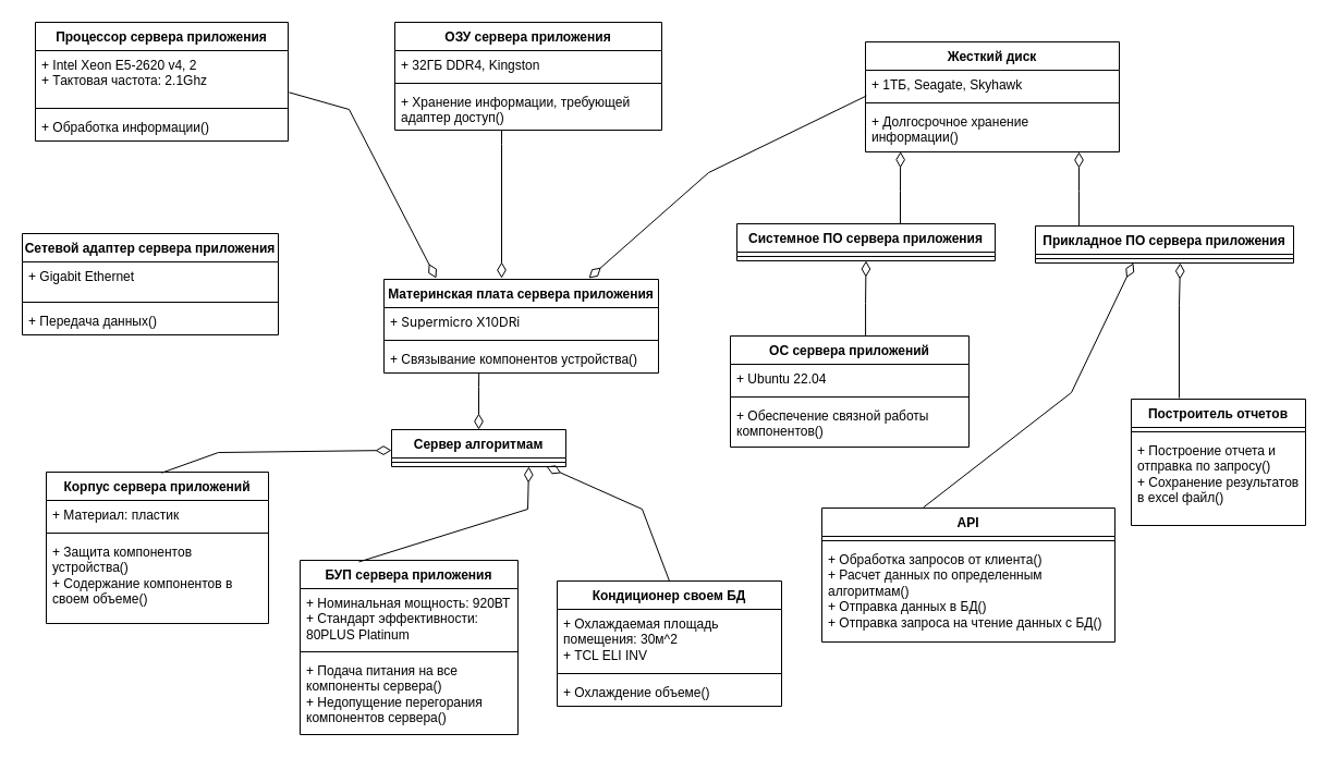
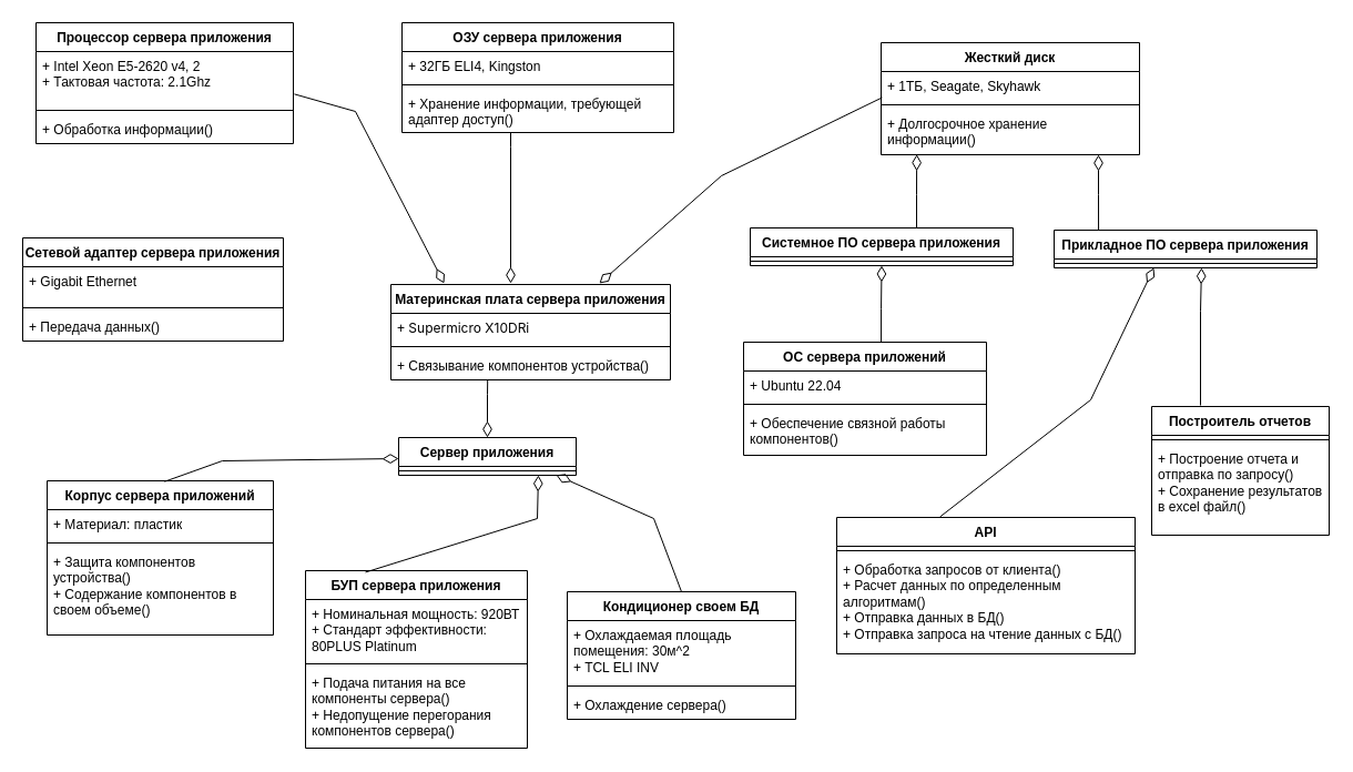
  <mxCell id="0" />
  <mxCell id="1" parent="0" />
- <mxCell id="2" value="Сервер алгоритмам" style="swimlane;fontStyle=1;align=center;verticalAlign=top;childLayout=stackLayout;horizontal=1;startSize=26;horizontalStack=0;resizeParent=1;resizeParentMax=0;resizeLast=0;collapsible=1;marginBottom=0;whiteSpace=wrap;html=1;" parent="1" vertex="1"><mxGeometry x="359" y="394" width="160" height="34" as="geometry" /></mxCell>
+ <mxCell id="2" value="Сервер приложения" style="swimlane;fontStyle=1;align=center;verticalAlign=top;childLayout=stackLayout;horizontal=1;startSize=26;horizontalStack=0;resizeParent=1;resizeParentMax=0;resizeLast=0;collapsible=1;marginBottom=0;whiteSpace=wrap;html=1;" parent="1" vertex="1"><mxGeometry x="359" y="394" width="160" height="34" as="geometry" /></mxCell>
  <mxCell id="3" value="" style="line;strokeWidth=1;fillColor=none;align=left;verticalAlign=middle;spacingTop=-1;spacingLeft=3;spacingRight=3;rotatable=0;labelPosition=right;points=[];portConstraint=eastwest;strokeColor=inherit;" parent="2" vertex="1"><mxGeometry y="26" width="160" height="8" as="geometry" /></mxCell>
  <mxCell id="4" value="Корпус сервера приложений" style="swimlane;fontStyle=1;align=center;verticalAlign=top;childLayout=stackLayout;horizontal=1;startSize=26;horizontalStack=0;resizeParent=1;resizeParentMax=0;resizeLast=0;collapsible=1;marginBottom=0;whiteSpace=wrap;html=1;" parent="1" vertex="1"><mxGeometry x="42" y="433" width="204" height="139" as="geometry" /></mxCell>
  <mxCell id="5" value="+ Материал: пластик" style="text;strokeColor=none;fillColor=none;align=left;verticalAlign=top;spacingLeft=4;spacingRight=4;overflow=hidden;rotatable=0;points=[[0,0.5],[1,0.5]];portConstraint=eastwest;whiteSpace=wrap;html=1;" parent="4" vertex="1"><mxGeometry y="26" width="204" height="26" as="geometry" /></mxCell>
  <mxCell id="6" value="" style="line;strokeWidth=1;fillColor=none;align=left;verticalAlign=middle;spacingTop=-1;spacingLeft=3;spacingRight=3;rotatable=0;labelPosition=right;points=[];portConstraint=eastwest;strokeColor=inherit;" parent="4" vertex="1"><mxGeometry y="52" width="204" height="8" as="geometry" /></mxCell>
  <mxCell id="7" value="+ Защита компонентов устройства()&lt;div&gt;+ Содержание компонентов в своем объеме()&lt;/div&gt;" style="text;strokeColor=none;fillColor=none;align=left;verticalAlign=top;spacingLeft=4;spacingRight=4;overflow=hidden;rotatable=0;points=[[0,0.5],[1,0.5]];portConstraint=eastwest;whiteSpace=wrap;html=1;" parent="4" vertex="1"><mxGeometry y="60" width="204" height="79" as="geometry" /></mxCell>
  <mxCell id="8" value="Материнская плата сервера приложения" style="swimlane;fontStyle=1;align=center;verticalAlign=top;childLayout=stackLayout;horizontal=1;startSize=26;horizontalStack=0;resizeParent=1;resizeParentMax=0;resizeLast=0;collapsible=1;marginBottom=0;whiteSpace=wrap;html=1;" parent="1" vertex="1"><mxGeometry x="352" y="256" width="252" height="86" as="geometry" /></mxCell>
  <mxCell id="9" value="&lt;span style=&quot;background-color: rgb(255, 255, 255);&quot;&gt;&lt;font style=&quot;font-size: 12px;&quot;&gt;+&amp;nbsp;&lt;span style=&quot;font-family: Inter, -apple-system, BlinkMacSystemFont, &amp;quot;Segoe UI&amp;quot;, Roboto, Helvetica, Arial, sans-serif, &amp;quot;Apple Color Emoji&amp;quot;, &amp;quot;Segoe UI Emoji&amp;quot;, &amp;quot;Segoe UI Symbol&amp;quot;; white-space-collapse: preserve;&quot;&gt;Supermicro X10DRi&lt;/span&gt;&lt;/font&gt;&lt;/span&gt;&lt;div style=&quot;&quot;&gt;&lt;span style=&quot;background-color: rgb(255, 255, 255);&quot;&gt;&lt;span style=&quot;font-family: Inter, -apple-system, BlinkMacSystemFont, &amp;quot;Segoe UI&amp;quot;, Roboto, Helvetica, Arial, sans-serif, &amp;quot;Apple Color Emoji&amp;quot;, &amp;quot;Segoe UI Emoji&amp;quot;, &amp;quot;Segoe UI Symbol&amp;quot;; font-size: 16px; white-space-collapse: preserve;&quot;&gt;&lt;br&gt;&lt;/span&gt;&lt;/span&gt;&lt;/div&gt;" style="text;strokeColor=none;fillColor=none;align=left;verticalAlign=top;spacingLeft=4;spacingRight=4;overflow=hidden;rotatable=0;points=[[0,0.5],[1,0.5]];portConstraint=eastwest;whiteSpace=wrap;html=1;" parent="8" vertex="1"><mxGeometry y="26" width="252" height="26" as="geometry" /></mxCell>
  <mxCell id="10" value="" style="line;strokeWidth=1;fillColor=none;align=left;verticalAlign=middle;spacingTop=-1;spacingLeft=3;spacingRight=3;rotatable=0;labelPosition=right;points=[];portConstraint=eastwest;strokeColor=inherit;" parent="8" vertex="1"><mxGeometry y="52" width="252" height="8" as="geometry" /></mxCell>
  <mxCell id="11" value="+ Связывание компонентов устройства()" style="text;strokeColor=none;fillColor=none;align=left;verticalAlign=top;spacingLeft=4;spacingRight=4;overflow=hidden;rotatable=0;points=[[0,0.5],[1,0.5]];portConstraint=eastwest;whiteSpace=wrap;html=1;" parent="8" vertex="1"><mxGeometry y="60" width="252" height="26" as="geometry" /></mxCell>
  <mxCell id="12" value="Процессор сервера приложения" style="swimlane;fontStyle=1;align=center;verticalAlign=top;childLayout=stackLayout;horizontal=1;startSize=26;horizontalStack=0;resizeParent=1;resizeParentMax=0;resizeLast=0;collapsible=1;marginBottom=0;whiteSpace=wrap;html=1;" parent="1" vertex="1"><mxGeometry x="32" y="20" width="232" height="109" as="geometry" /></mxCell>
  <mxCell id="13" value="+ Intel Xeon E5-2620 v4, 2&lt;div&gt;+ Тактовая частота: 2.1Ghz&lt;/div&gt;" style="text;strokeColor=none;fillColor=none;align=left;verticalAlign=top;spacingLeft=4;spacingRight=4;overflow=hidden;rotatable=0;points=[[0,0.5],[1,0.5]];portConstraint=eastwest;whiteSpace=wrap;html=1;" parent="12" vertex="1"><mxGeometry y="26" width="232" height="49" as="geometry" /></mxCell>
  <mxCell id="14" value="" style="line;strokeWidth=1;fillColor=none;align=left;verticalAlign=middle;spacingTop=-1;spacingLeft=3;spacingRight=3;rotatable=0;labelPosition=right;points=[];portConstraint=eastwest;strokeColor=inherit;" parent="12" vertex="1"><mxGeometry y="75" width="232" height="8" as="geometry" /></mxCell>
  <mxCell id="15" value="+ Обработка информации()" style="text;strokeColor=none;fillColor=none;align=left;verticalAlign=top;spacingLeft=4;spacingRight=4;overflow=hidden;rotatable=0;points=[[0,0.5],[1,0.5]];portConstraint=eastwest;whiteSpace=wrap;html=1;" parent="12" vertex="1"><mxGeometry y="83" width="232" height="26" as="geometry" /></mxCell>
  <mxCell id="16" value="ОЗУ сервера приложения" style="swimlane;fontStyle=1;align=center;verticalAlign=top;childLayout=stackLayout;horizontal=1;startSize=26;horizontalStack=0;resizeParent=1;resizeParentMax=0;resizeLast=0;collapsible=1;marginBottom=0;whiteSpace=wrap;html=1;" parent="1" vertex="1"><mxGeometry x="362" y="20" width="245" height="99" as="geometry" /></mxCell>
- <mxCell id="17" value="+ 32ГБ DDR4, Kingston" style="text;strokeColor=none;fillColor=none;align=left;verticalAlign=top;spacingLeft=4;spacingRight=4;overflow=hidden;rotatable=0;points=[[0,0.5],[1,0.5]];portConstraint=eastwest;whiteSpace=wrap;html=1;" parent="16" vertex="1"><mxGeometry y="26" width="245" height="26" as="geometry" /></mxCell>
+ <mxCell id="17" value="+ 32ГБ ELI4, Kingston" style="text;strokeColor=none;fillColor=none;align=left;verticalAlign=top;spacingLeft=4;spacingRight=4;overflow=hidden;rotatable=0;points=[[0,0.5],[1,0.5]];portConstraint=eastwest;whiteSpace=wrap;html=1;" parent="16" vertex="1"><mxGeometry y="26" width="245" height="26" as="geometry" /></mxCell>
  <mxCell id="18" value="" style="line;strokeWidth=1;fillColor=none;align=left;verticalAlign=middle;spacingTop=-1;spacingLeft=3;spacingRight=3;rotatable=0;labelPosition=right;points=[];portConstraint=eastwest;strokeColor=inherit;" parent="16" vertex="1"><mxGeometry y="52" width="245" height="8" as="geometry" /></mxCell>
  <mxCell id="19" value="+ Хранение информации, требующей адаптер доступ()" style="text;strokeColor=none;fillColor=none;align=left;verticalAlign=top;spacingLeft=4;spacingRight=4;overflow=hidden;rotatable=0;points=[[0,0.5],[1,0.5]];portConstraint=eastwest;whiteSpace=wrap;html=1;" parent="16" vertex="1"><mxGeometry y="60" width="245" height="39" as="geometry" /></mxCell>
  <mxCell id="20" value="Жесткий диск" style="swimlane;fontStyle=1;align=center;verticalAlign=top;childLayout=stackLayout;horizontal=1;startSize=26;horizontalStack=0;resizeParent=1;resizeParentMax=0;resizeLast=0;collapsible=1;marginBottom=0;whiteSpace=wrap;html=1;" parent="1" vertex="1"><mxGeometry x="794" y="38" width="233" height="101" as="geometry" /></mxCell>
  <mxCell id="21" value="+ 1ТБ, Seagate, Skyhawk" style="text;strokeColor=none;fillColor=none;align=left;verticalAlign=top;spacingLeft=4;spacingRight=4;overflow=hidden;rotatable=0;points=[[0,0.5],[1,0.5]];portConstraint=eastwest;whiteSpace=wrap;html=1;" parent="20" vertex="1"><mxGeometry y="26" width="233" height="26" as="geometry" /></mxCell>
  <mxCell id="22" value="" style="line;strokeWidth=1;fillColor=none;align=left;verticalAlign=middle;spacingTop=-1;spacingLeft=3;spacingRight=3;rotatable=0;labelPosition=right;points=[];portConstraint=eastwest;strokeColor=inherit;" parent="20" vertex="1"><mxGeometry y="52" width="233" height="8" as="geometry" /></mxCell>
  <mxCell id="23" value="+ Долгосрочное хранение информации()" style="text;strokeColor=none;fillColor=none;align=left;verticalAlign=top;spacingLeft=4;spacingRight=4;overflow=hidden;rotatable=0;points=[[0,0.5],[1,0.5]];portConstraint=eastwest;whiteSpace=wrap;html=1;" parent="20" vertex="1"><mxGeometry y="60" width="233" height="41" as="geometry" /></mxCell>
  <mxCell id="24" value="Сетевой адаптер сервера приложения" style="swimlane;fontStyle=1;align=center;verticalAlign=top;childLayout=stackLayout;horizontal=1;startSize=26;horizontalStack=0;resizeParent=1;resizeParentMax=0;resizeLast=0;collapsible=1;marginBottom=0;whiteSpace=wrap;html=1;" parent="1" vertex="1"><mxGeometry x="20" y="214" width="235" height="93" as="geometry" /></mxCell>
  <mxCell id="25" value="+ Gigabit Ethernet" style="text;strokeColor=none;fillColor=none;align=left;verticalAlign=top;spacingLeft=4;spacingRight=4;overflow=hidden;rotatable=0;points=[[0,0.5],[1,0.5]];portConstraint=eastwest;whiteSpace=wrap;html=1;" parent="24" vertex="1"><mxGeometry y="26" width="235" height="33" as="geometry" /></mxCell>
  <mxCell id="26" value="" style="line;strokeWidth=1;fillColor=none;align=left;verticalAlign=middle;spacingTop=-1;spacingLeft=3;spacingRight=3;rotatable=0;labelPosition=right;points=[];portConstraint=eastwest;strokeColor=inherit;" parent="24" vertex="1"><mxGeometry y="59" width="235" height="8" as="geometry" /></mxCell>
  <mxCell id="27" value="+ Передача данных()" style="text;strokeColor=none;fillColor=none;align=left;verticalAlign=top;spacingLeft=4;spacingRight=4;overflow=hidden;rotatable=0;points=[[0,0.5],[1,0.5]];portConstraint=eastwest;whiteSpace=wrap;html=1;" parent="24" vertex="1"><mxGeometry y="67" width="235" height="26" as="geometry" /></mxCell>
  <mxCell id="28" value="Системное ПО сервера приложения" style="swimlane;fontStyle=1;align=center;verticalAlign=top;childLayout=stackLayout;horizontal=1;startSize=26;horizontalStack=0;resizeParent=1;resizeParentMax=0;resizeLast=0;collapsible=1;marginBottom=0;whiteSpace=wrap;html=1;" parent="1" vertex="1"><mxGeometry x="676" y="205" width="237" height="34" as="geometry" /></mxCell>
  <mxCell id="29" value="" style="line;strokeWidth=1;fillColor=none;align=left;verticalAlign=middle;spacingTop=-1;spacingLeft=3;spacingRight=3;rotatable=0;labelPosition=right;points=[];portConstraint=eastwest;strokeColor=inherit;" parent="28" vertex="1"><mxGeometry y="26" width="237" height="8" as="geometry" /></mxCell>
  <mxCell id="30" value="Прикладное ПО сервера приложения" style="swimlane;fontStyle=1;align=center;verticalAlign=top;childLayout=stackLayout;horizontal=1;startSize=26;horizontalStack=0;resizeParent=1;resizeParentMax=0;resizeLast=0;collapsible=1;marginBottom=0;whiteSpace=wrap;html=1;" parent="1" vertex="1"><mxGeometry x="950" y="207" width="237" height="34" as="geometry" /></mxCell>
  <mxCell id="31" value="" style="line;strokeWidth=1;fillColor=none;align=left;verticalAlign=middle;spacingTop=-1;spacingLeft=3;spacingRight=3;rotatable=0;labelPosition=right;points=[];portConstraint=eastwest;strokeColor=inherit;" parent="30" vertex="1"><mxGeometry y="26" width="237" height="8" as="geometry" /></mxCell>
  <mxCell id="32" value="ОС сервера приложений" style="swimlane;fontStyle=1;align=center;verticalAlign=top;childLayout=stackLayout;horizontal=1;startSize=26;horizontalStack=0;resizeParent=1;resizeParentMax=0;resizeLast=0;collapsible=1;marginBottom=0;whiteSpace=wrap;html=1;" parent="1" vertex="1"><mxGeometry x="670" y="308" width="219" height="102" as="geometry" /></mxCell>
  <mxCell id="33" value="+ Ubuntu 22.04" style="text;strokeColor=none;fillColor=none;align=left;verticalAlign=top;spacingLeft=4;spacingRight=4;overflow=hidden;rotatable=0;points=[[0,0.5],[1,0.5]];portConstraint=eastwest;whiteSpace=wrap;html=1;" parent="32" vertex="1"><mxGeometry y="26" width="219" height="26" as="geometry" /></mxCell>
  <mxCell id="34" value="" style="line;strokeWidth=1;fillColor=none;align=left;verticalAlign=middle;spacingTop=-1;spacingLeft=3;spacingRight=3;rotatable=0;labelPosition=right;points=[];portConstraint=eastwest;strokeColor=inherit;" parent="32" vertex="1"><mxGeometry y="52" width="219" height="8" as="geometry" /></mxCell>
  <mxCell id="35" value="+ Обеспечение связной работы компонентов()" style="text;strokeColor=none;fillColor=none;align=left;verticalAlign=top;spacingLeft=4;spacingRight=4;overflow=hidden;rotatable=0;points=[[0,0.5],[1,0.5]];portConstraint=eastwest;whiteSpace=wrap;html=1;" parent="32" vertex="1"><mxGeometry y="60" width="219" height="42" as="geometry" /></mxCell>
  <mxCell id="36" value="API" style="swimlane;fontStyle=1;align=center;verticalAlign=top;childLayout=stackLayout;horizontal=1;startSize=26;horizontalStack=0;resizeParent=1;resizeParentMax=0;resizeLast=0;collapsible=1;marginBottom=0;whiteSpace=wrap;html=1;" parent="1" vertex="1"><mxGeometry x="754" y="466" width="269" height="123" as="geometry" /></mxCell>
  <mxCell id="37" value="" style="line;strokeWidth=1;fillColor=none;align=left;verticalAlign=middle;spacingTop=-1;spacingLeft=3;spacingRight=3;rotatable=0;labelPosition=right;points=[];portConstraint=eastwest;strokeColor=inherit;" parent="36" vertex="1"><mxGeometry y="26" width="269" height="8" as="geometry" /></mxCell>
  <mxCell id="38" value="+ Обработка запросов от клиента()&lt;div&gt;+ Расчет данных по определенным алгоритмам()&lt;/div&gt;&lt;div&gt;&lt;div&gt;+ Отправка данных в БД()&lt;/div&gt;&lt;div&gt;+ Отправка запроса на чтение данных с БД()&lt;/div&gt;&lt;/div&gt;" style="text;strokeColor=none;fillColor=none;align=left;verticalAlign=top;spacingLeft=4;spacingRight=4;overflow=hidden;rotatable=0;points=[[0,0.5],[1,0.5]];portConstraint=eastwest;whiteSpace=wrap;html=1;" parent="36" vertex="1"><mxGeometry y="34" width="269" height="89" as="geometry" /></mxCell>
  <mxCell id="39" value="" style="endArrow=diamondThin;endFill=0;endSize=12;html=1;rounded=0;exitX=0.519;exitY=0.005;exitDx=0;exitDy=0;exitPerimeter=0;" parent="1" source="4" edge="1"><mxGeometry width="160" relative="1" as="geometry"><mxPoint x="200" y="445" as="sourcePoint" /><mxPoint x="359" y="413" as="targetPoint" /><Array as="points"><mxPoint x="200" y="415" /></Array></mxGeometry></mxCell>
  <mxCell id="40" value="" style="endArrow=diamondThin;endFill=0;endSize=12;html=1;rounded=0;exitX=0.346;exitY=1.016;exitDx=0;exitDy=0;exitPerimeter=0;entryX=0.5;entryY=0;entryDx=0;entryDy=0;" parent="1" source="11" target="2" edge="1"><mxGeometry width="160" relative="1" as="geometry"><mxPoint x="190" y="378" as="sourcePoint" /><mxPoint x="349" y="340" as="targetPoint" /><Array as="points"><mxPoint x="439" y="355" /></Array></mxGeometry></mxCell>
  <mxCell id="41" value="" style="endArrow=diamondThin;endFill=0;endSize=12;html=1;rounded=0;exitX=0.346;exitY=1.016;exitDx=0;exitDy=0;exitPerimeter=0;" parent="1" edge="1"><mxGeometry width="160" relative="1" as="geometry"><mxPoint x="460" y="119" as="sourcePoint" /><mxPoint x="460" y="255" as="targetPoint" /><Array as="points"><mxPoint x="460" y="132" /></Array></mxGeometry></mxCell>
  <mxCell id="42" value="" style="endArrow=diamondThin;endFill=0;endSize=12;html=1;rounded=0;exitX=1.004;exitY=0.783;exitDx=0;exitDy=0;exitPerimeter=0;" parent="1" source="13" edge="1"><mxGeometry width="160" relative="1" as="geometry"><mxPoint x="320" y="87" as="sourcePoint" /><mxPoint x="400" y="255" as="targetPoint" /><Array as="points"><mxPoint x="320" y="100" /></Array></mxGeometry></mxCell>
  <mxCell id="43" value="" style="endArrow=diamondThin;endFill=0;endSize=12;html=1;rounded=0;exitX=0.004;exitY=0.903;exitDx=0;exitDy=0;exitPerimeter=0;" parent="1" source="21" edge="1"><mxGeometry width="160" relative="1" as="geometry"><mxPoint x="790" y="95" as="sourcePoint" /><mxPoint x="540" y="255" as="targetPoint" /><Array as="points"><mxPoint x="650" y="158" /></Array></mxGeometry></mxCell>
  <mxCell id="44" value="" style="endArrow=diamondThin;endFill=0;endSize=12;html=1;rounded=0;entryX=0.138;entryY=0.993;entryDx=0;entryDy=0;entryPerimeter=0;" parent="1" target="23" edge="1"><mxGeometry width="160" relative="1" as="geometry"><mxPoint x="826" y="205" as="sourcePoint" /><mxPoint x="760" y="191" as="targetPoint" /><Array as="points"><mxPoint x="826" y="175" /></Array></mxGeometry></mxCell>
  <mxCell id="45" value="" style="endArrow=diamondThin;endFill=0;endSize=12;html=1;rounded=0;entryX=0.138;entryY=0.993;entryDx=0;entryDy=0;entryPerimeter=0;exitX=0.169;exitY=0.014;exitDx=0;exitDy=0;exitPerimeter=0;" parent="1" source="30" edge="1"><mxGeometry width="160" relative="1" as="geometry"><mxPoint x="990" y="205" as="sourcePoint" /><mxPoint x="990" y="139" as="targetPoint" /><Array as="points"><mxPoint x="990" y="175" /></Array></mxGeometry></mxCell>
  <mxCell id="46" value="" style="endArrow=diamondThin;endFill=0;endSize=12;html=1;rounded=0;entryX=0.5;entryY=1;entryDx=0;entryDy=0;" parent="1" target="28" edge="1"><mxGeometry width="160" relative="1" as="geometry"><mxPoint x="794.07" y="308" as="sourcePoint" /><mxPoint x="794.07" y="242" as="targetPoint" /><Array as="points"><mxPoint x="794.07" y="278" /></Array></mxGeometry></mxCell>
  <mxCell id="47" value="" style="endArrow=diamondThin;endFill=0;endSize=12;html=1;rounded=0;exitX=0.346;exitY=-0.004;exitDx=0;exitDy=0;exitPerimeter=0;" parent="1" source="36" edge="1"><mxGeometry width="160" relative="1" as="geometry"><mxPoint x="1040" y="321" as="sourcePoint" /><mxPoint x="1040" y="241" as="targetPoint" /><Array as="points"><mxPoint x="983" y="360" /></Array></mxGeometry></mxCell>
  <mxCell id="48" value="БУП сервера приложения" style="swimlane;fontStyle=1;align=center;verticalAlign=top;childLayout=stackLayout;horizontal=1;startSize=26;horizontalStack=0;resizeParent=1;resizeParentMax=0;resizeLast=0;collapsible=1;marginBottom=0;whiteSpace=wrap;html=1;" parent="1" vertex="1"><mxGeometry x="275" y="514" width="200" height="160" as="geometry" /></mxCell>
  <mxCell id="49" value="+ Номинальная мощность: 920ВТ&lt;div&gt;+ Стандарт эффективности: 80PLUS Platinum&lt;/div&gt;" style="text;strokeColor=none;fillColor=none;align=left;verticalAlign=top;spacingLeft=4;spacingRight=4;overflow=hidden;rotatable=0;points=[[0,0.5],[1,0.5]];portConstraint=eastwest;whiteSpace=wrap;html=1;" parent="48" vertex="1"><mxGeometry y="26" width="200" height="54" as="geometry" /></mxCell>
  <mxCell id="50" value="" style="line;strokeWidth=1;fillColor=none;align=left;verticalAlign=middle;spacingTop=-1;spacingLeft=3;spacingRight=3;rotatable=0;labelPosition=right;points=[];portConstraint=eastwest;strokeColor=inherit;" parent="48" vertex="1"><mxGeometry y="80" width="200" height="8" as="geometry" /></mxCell>
  <mxCell id="51" value="+ Подача питания на все компоненты сервера()&lt;div&gt;+ Недопущение перегорания компонентов сервера()&lt;/div&gt;" style="text;strokeColor=none;fillColor=none;align=left;verticalAlign=top;spacingLeft=4;spacingRight=4;overflow=hidden;rotatable=0;points=[[0,0.5],[1,0.5]];portConstraint=eastwest;whiteSpace=wrap;html=1;" parent="48" vertex="1"><mxGeometry y="88" width="200" height="72" as="geometry" /></mxCell>
  <mxCell id="52" value="" style="endArrow=diamondThin;endFill=0;endSize=12;html=1;rounded=0;entryX=0.5;entryY=1;entryDx=0;entryDy=0;exitX=0.27;exitY=0.009;exitDx=0;exitDy=0;exitPerimeter=0;" parent="1" source="48" edge="1"><mxGeometry width="160" relative="1" as="geometry"><mxPoint x="484.03" y="497" as="sourcePoint" /><mxPoint x="484.96" y="428" as="targetPoint" /><Array as="points"><mxPoint x="484.03" y="467" /></Array></mxGeometry></mxCell>
  <mxCell id="53" value="Построитель отчетов" style="swimlane;fontStyle=1;align=center;verticalAlign=top;childLayout=stackLayout;horizontal=1;startSize=26;horizontalStack=0;resizeParent=1;resizeParentMax=0;resizeLast=0;collapsible=1;marginBottom=0;whiteSpace=wrap;html=1;" vertex="1" parent="1"><mxGeometry x="1038" y="366" width="160" height="116" as="geometry" /></mxCell>
  <mxCell id="54" value="" style="line;strokeWidth=1;fillColor=none;align=left;verticalAlign=middle;spacingTop=-1;spacingLeft=3;spacingRight=3;rotatable=0;labelPosition=right;points=[];portConstraint=eastwest;strokeColor=inherit;" vertex="1" parent="53"><mxGeometry y="26" width="160" height="8" as="geometry" /></mxCell>
  <mxCell id="55" value="+ Построение отчета и отправка по запросу()&lt;div&gt;+ Сохранение результатов в excel файл()&lt;/div&gt;" style="text;strokeColor=none;fillColor=none;align=left;verticalAlign=top;spacingLeft=4;spacingRight=4;overflow=hidden;rotatable=0;points=[[0,0.5],[1,0.5]];portConstraint=eastwest;whiteSpace=wrap;html=1;" vertex="1" parent="53"><mxGeometry y="34" width="160" height="82" as="geometry" /></mxCell>
  <mxCell id="56" value="" style="endArrow=diamondThin;endFill=0;endSize=12;html=1;rounded=0;entryX=0.5;entryY=1;entryDx=0;entryDy=0;" edge="1" parent="1"><mxGeometry width="160" relative="1" as="geometry"><mxPoint x="1082" y="365" as="sourcePoint" /><mxPoint x="1082.93" y="241" as="targetPoint" /><Array as="points"><mxPoint x="1082" y="280" /></Array></mxGeometry></mxCell>
  <mxCell id="57" value="Кондиционер своем БД" style="swimlane;fontStyle=1;align=center;verticalAlign=top;childLayout=stackLayout;horizontal=1;startSize=26;horizontalStack=0;resizeParent=1;resizeParentMax=0;resizeLast=0;collapsible=1;marginBottom=0;whiteSpace=wrap;html=1;" vertex="1" parent="1"><mxGeometry x="511" y="533" width="206" height="115" as="geometry" /></mxCell>
  <mxCell id="58" value="+ Охлаждаемая площадь помещения: 30м^2&lt;div&gt;+ TCL ELI INV&lt;/div&gt;" style="text;strokeColor=none;fillColor=none;align=left;verticalAlign=top;spacingLeft=4;spacingRight=4;overflow=hidden;rotatable=0;points=[[0,0.5],[1,0.5]];portConstraint=eastwest;whiteSpace=wrap;html=1;" vertex="1" parent="57"><mxGeometry y="26" width="206" height="55" as="geometry" /></mxCell>
  <mxCell id="59" value="" style="line;strokeWidth=1;fillColor=none;align=left;verticalAlign=middle;spacingTop=-1;spacingLeft=3;spacingRight=3;rotatable=0;labelPosition=right;points=[];portConstraint=eastwest;strokeColor=inherit;" vertex="1" parent="57"><mxGeometry y="81" width="206" height="8" as="geometry" /></mxCell>
- <mxCell id="60" value="+ Охлаждение объеме()" style="text;strokeColor=none;fillColor=none;align=left;verticalAlign=top;spacingLeft=4;spacingRight=4;overflow=hidden;rotatable=0;points=[[0,0.5],[1,0.5]];portConstraint=eastwest;whiteSpace=wrap;html=1;" vertex="1" parent="57"><mxGeometry y="89" width="206" height="26" as="geometry" /></mxCell>
+ <mxCell id="60" value="+ Охлаждение сервера()" style="text;strokeColor=none;fillColor=none;align=left;verticalAlign=top;spacingLeft=4;spacingRight=4;overflow=hidden;rotatable=0;points=[[0,0.5],[1,0.5]];portConstraint=eastwest;whiteSpace=wrap;html=1;" vertex="1" parent="57"><mxGeometry y="89" width="206" height="26" as="geometry" /></mxCell>
  <mxCell id="61" value="" style="endArrow=diamondThin;endFill=0;endSize=12;html=1;rounded=0;entryX=0.888;entryY=0.973;entryDx=0;entryDy=0;exitX=0.5;exitY=0;exitDx=0;exitDy=0;entryPerimeter=0;" edge="1" parent="1" source="57" target="3"><mxGeometry width="160" relative="1" as="geometry"><mxPoint x="434" y="515" as="sourcePoint" /><mxPoint x="589.96" y="428" as="targetPoint" /><Array as="points"><mxPoint x="589.03" y="467" /></Array></mxGeometry></mxCell>
